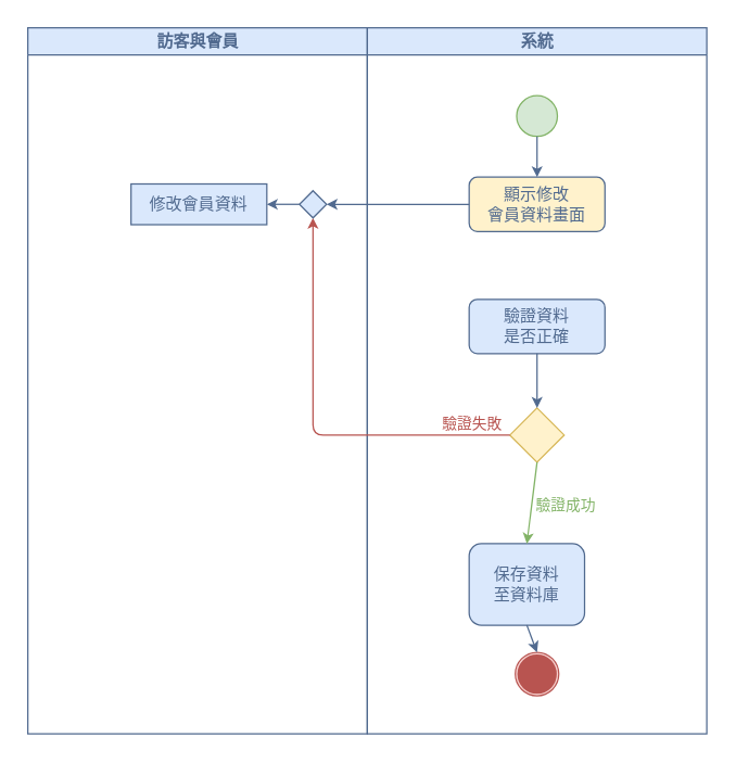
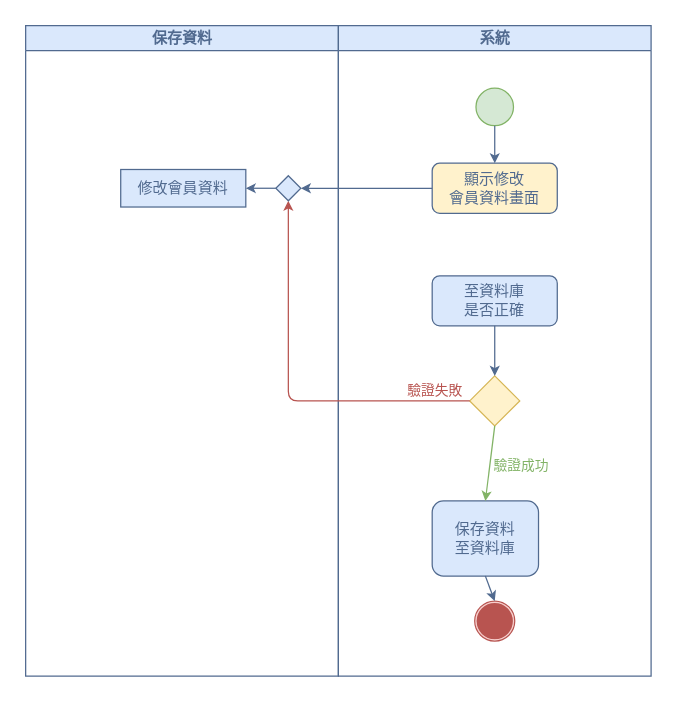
  <mxCell id="0" />
  <mxCell id="1" parent="0" />
- <mxCell id="2" value="&lt;font color=&quot;#516a8f&quot;&gt;訪客與會員&lt;/font&gt;" style="swimlane;html=1;startSize=20;fillColor=#dae8fc;strokeColor=#516A8F;" parent="1" vertex="1"><mxGeometry x="20" y="20" width="250" height="520" as="geometry" /></mxCell>
+ <mxCell id="2" value="&lt;font color=&quot;#516a8f&quot;&gt;保存資料&lt;/font&gt;" style="swimlane;html=1;startSize=20;fillColor=#dae8fc;strokeColor=#516A8F;" parent="1" vertex="1"><mxGeometry x="20" y="20" width="250" height="520" as="geometry" /></mxCell>
  <mxCell id="3" value="&lt;font color=&quot;#516a8f&quot;&gt;修改會員資料&lt;/font&gt;" style="whiteSpace=wrap;html=1;shadow=0;comic=0;labelBackgroundColor=none;strokeWidth=1;fontFamily=Verdana;fontSize=12;align=center;arcSize=15;fillColor=#dae8fc;strokeColor=#516A8F;glass=0;rounded=0;" parent="2" vertex="1"><mxGeometry x="76" y="115" width="100" height="30" as="geometry" /></mxCell>
  <mxCell id="4" value="&lt;font color=&quot;#516a8f&quot;&gt;系統&lt;/font&gt;" style="swimlane;html=1;startSize=20;fillColor=#dae8fc;strokeColor=#516A8F;" parent="1" vertex="1"><mxGeometry x="270" y="20" width="250" height="520" as="geometry" /></mxCell>
  <mxCell id="5" value="" style="ellipse;whiteSpace=wrap;html=1;rounded=0;shadow=0;comic=0;labelBackgroundColor=none;strokeWidth=1;fillColor=#d5e8d4;fontFamily=Verdana;fontSize=12;align=center;strokeColor=#82b366;" parent="4" vertex="1"><mxGeometry x="110" y="50" width="30" height="30" as="geometry" /></mxCell>
  <mxCell id="6" value="&lt;font color=&quot;#516a8f&quot;&gt;顯示修改&lt;br&gt;會員資料畫面&lt;/font&gt;" style="rounded=1;whiteSpace=wrap;html=1;shadow=0;comic=0;labelBackgroundColor=none;strokeWidth=1;fontFamily=Verdana;fontSize=12;align=center;arcSize=15;fillColor=#fff2cc;strokeColor=#516A8F;glass=0;" parent="4" vertex="1"><mxGeometry x="75" y="110" width="100" height="40" as="geometry" /></mxCell>
  <mxCell id="7" style="edgeStyle=none;rounded=0;html=1;labelBackgroundColor=none;startArrow=none;startFill=0;startSize=5;endArrow=classic;endFill=1;endSize=5;jettySize=auto;orthogonalLoop=1;strokeWidth=1;fontFamily=Verdana;fontSize=12;exitX=0.5;exitY=1;exitDx=0;exitDy=0;strokeColor=#516A8F;arcSize=20;entryX=0.5;entryY=0;entryDx=0;entryDy=0;" parent="4" source="5" target="6" edge="1"><mxGeometry relative="1" as="geometry"><mxPoint x="-160.45" y="260.0" as="sourcePoint" /></mxGeometry></mxCell>
- <mxCell id="8" value="&lt;font color=&quot;#516a8f&quot;&gt;驗證資料&lt;br&gt;是否正確&lt;/font&gt;" style="rounded=1;whiteSpace=wrap;html=1;shadow=0;comic=0;labelBackgroundColor=none;strokeWidth=1;fontFamily=Verdana;fontSize=12;align=center;arcSize=15;fillColor=#dae8fc;strokeColor=#516A8F;glass=0;" vertex="1" parent="4"><mxGeometry x="75" y="200" width="100" height="40" as="geometry" /></mxCell>
+ <mxCell id="8" value="&lt;font color=&quot;#516a8f&quot;&gt;至資料庫&lt;br&gt;是否正確&lt;/font&gt;" style="rounded=1;whiteSpace=wrap;html=1;shadow=0;comic=0;labelBackgroundColor=none;strokeWidth=1;fontFamily=Verdana;fontSize=12;align=center;arcSize=15;fillColor=#dae8fc;strokeColor=#516A8F;glass=0;" vertex="1" parent="4"><mxGeometry x="75" y="200" width="100" height="40" as="geometry" /></mxCell>
  <mxCell id="9" value="&lt;font color=&quot;#516a8f&quot;&gt;保存資料&lt;br&gt;至資料庫&lt;/font&gt;" style="rounded=1;whiteSpace=wrap;html=1;shadow=0;comic=0;labelBackgroundColor=none;strokeWidth=1;fontFamily=Verdana;fontSize=12;align=center;arcSize=15;fillColor=#dae8fc;strokeColor=#516A8F;glass=0;" vertex="1" parent="4"><mxGeometry x="75" y="380" width="85" height="60" as="geometry" /></mxCell>
  <mxCell id="10" value="" style="group" parent="4" vertex="1" connectable="0"><mxGeometry x="109" y="460" width="32" height="32" as="geometry" /></mxCell>
  <mxCell id="11" value="" style="ellipse;whiteSpace=wrap;html=1;aspect=fixed;fillColor=#b85450;strokeColor=#f8cecc;" parent="10" vertex="1"><mxGeometry x="1" y="1" width="30" height="30" as="geometry" /></mxCell>
  <mxCell id="12" value="" style="ellipse;whiteSpace=wrap;html=1;aspect=fixed;fillColor=none;strokeColor=#B85450;" parent="10" vertex="1"><mxGeometry width="32" height="32" as="geometry" /></mxCell>
  <mxCell id="13" style="edgeStyle=none;rounded=0;html=1;labelBackgroundColor=none;startArrow=none;startFill=0;startSize=5;endArrow=classic;endFill=1;endSize=5;jettySize=auto;orthogonalLoop=1;strokeWidth=1;fontFamily=Verdana;fontSize=12;exitX=0.5;exitY=1;exitDx=0;exitDy=0;strokeColor=#516A8F;arcSize=20;entryX=0.5;entryY=0;entryDx=0;entryDy=0;" parent="4" source="9" edge="1" target="12"><mxGeometry relative="1" as="geometry"><mxPoint x="124" y="423" as="sourcePoint" /><mxPoint x="124" y="473" as="targetPoint" /></mxGeometry></mxCell>
  <mxCell id="14" style="edgeStyle=none;rounded=0;html=1;labelBackgroundColor=none;startArrow=none;startFill=0;startSize=5;endArrow=classic;endFill=1;endSize=5;jettySize=auto;orthogonalLoop=1;strokeWidth=1;fontFamily=Verdana;fontSize=12;exitX=0;exitY=0.5;exitDx=0;exitDy=0;strokeColor=#516A8F;arcSize=20;" parent="1" source="22" target="3" edge="1"><mxGeometry relative="1" as="geometry"><mxPoint x="205" y="165" as="sourcePoint" /><mxPoint x="365" y="165" as="targetPoint" /></mxGeometry></mxCell>
  <mxCell id="15" value="" style="rhombus;whiteSpace=wrap;html=1;fillColor=#fff2cc;strokeColor=#d6b656;" vertex="1" parent="1"><mxGeometry x="375" y="300" width="40" height="40" as="geometry" /></mxCell>
  <mxCell id="16" style="edgeStyle=none;rounded=0;html=1;labelBackgroundColor=none;startArrow=none;startFill=0;startSize=5;endArrow=classic;endFill=1;endSize=5;jettySize=auto;orthogonalLoop=1;strokeWidth=1;fontFamily=Verdana;fontSize=12;exitX=0.5;exitY=1;exitDx=0;exitDy=0;strokeColor=#82b366;arcSize=20;fillColor=#d5e8d4;entryX=0.5;entryY=0;entryDx=0;entryDy=0;" edge="1" parent="1" source="15" target="9"><mxGeometry relative="1" as="geometry"><mxPoint x="389.71" y="440" as="sourcePoint" /><mxPoint x="395" y="390" as="targetPoint" /></mxGeometry></mxCell>
  <mxCell id="17" value="&lt;font color=&quot;#82b366&quot;&gt;驗證成功&lt;/font&gt;" style="edgeLabel;html=1;align=center;verticalAlign=middle;resizable=0;points=[];" vertex="1" connectable="0" parent="16"><mxGeometry x="-0.05" y="24" relative="1" as="geometry"><mxPoint as="offset" /></mxGeometry></mxCell>
  <mxCell id="18" style="edgeStyle=none;rounded=1;html=1;labelBackgroundColor=none;startArrow=none;startFill=0;startSize=5;endArrow=classic;endFill=1;endSize=5;jettySize=auto;orthogonalLoop=1;strokeWidth=1;fontFamily=Verdana;fontSize=12;exitX=0;exitY=0.5;exitDx=0;exitDy=0;strokeColor=#b85450;arcSize=15;fillColor=#f8cecc;entryX=0.5;entryY=1;entryDx=0;entryDy=0;" edge="1" parent="1" source="15" target="22"><mxGeometry relative="1" as="geometry"><mxPoint x="410" y="530" as="sourcePoint" /><mxPoint x="230" y="265" as="targetPoint" /><Array as="points"><mxPoint x="230" y="320" /></Array></mxGeometry></mxCell>
  <mxCell id="19" value="&lt;font color=&quot;#b85450&quot;&gt;驗證失敗&lt;/font&gt;" style="edgeLabel;html=1;align=center;verticalAlign=middle;resizable=0;points=[];" vertex="1" connectable="0" parent="18"><mxGeometry x="-0.81" y="-9" relative="1" as="geometry"><mxPoint as="offset" /></mxGeometry></mxCell>
  <mxCell id="20" style="edgeStyle=none;rounded=0;html=1;labelBackgroundColor=none;startArrow=none;startFill=0;startSize=5;endArrow=classic;endFill=1;endSize=5;jettySize=auto;orthogonalLoop=1;strokeWidth=1;fontFamily=Verdana;fontSize=12;exitX=0.5;exitY=1;exitDx=0;exitDy=0;strokeColor=#516A8F;arcSize=20;entryX=0.5;entryY=0;entryDx=0;entryDy=0;" edge="1" parent="1" source="8" target="15"><mxGeometry relative="1" as="geometry"><mxPoint x="394.71" y="290" as="sourcePoint" /><mxPoint x="394.71" y="340" as="targetPoint" /></mxGeometry></mxCell>
  <mxCell id="21" value="" style="edgeStyle=none;rounded=0;html=1;labelBackgroundColor=none;startArrow=none;startFill=0;startSize=5;endArrow=classic;endFill=1;endSize=5;jettySize=auto;orthogonalLoop=1;strokeWidth=1;fontFamily=Verdana;fontSize=12;exitX=0;exitY=0.5;exitDx=0;exitDy=0;strokeColor=#516A8F;arcSize=20;" edge="1" parent="1" source="6" target="22"><mxGeometry relative="1" as="geometry"><mxPoint x="345" y="150" as="sourcePoint" /><mxPoint x="196" y="150" as="targetPoint" /></mxGeometry></mxCell>
  <mxCell id="22" value="" style="rhombus;whiteSpace=wrap;html=1;fillColor=#dae8fc;strokeColor=#516A8F;" vertex="1" parent="1"><mxGeometry x="220" y="140" width="20" height="20" as="geometry" /></mxCell>
